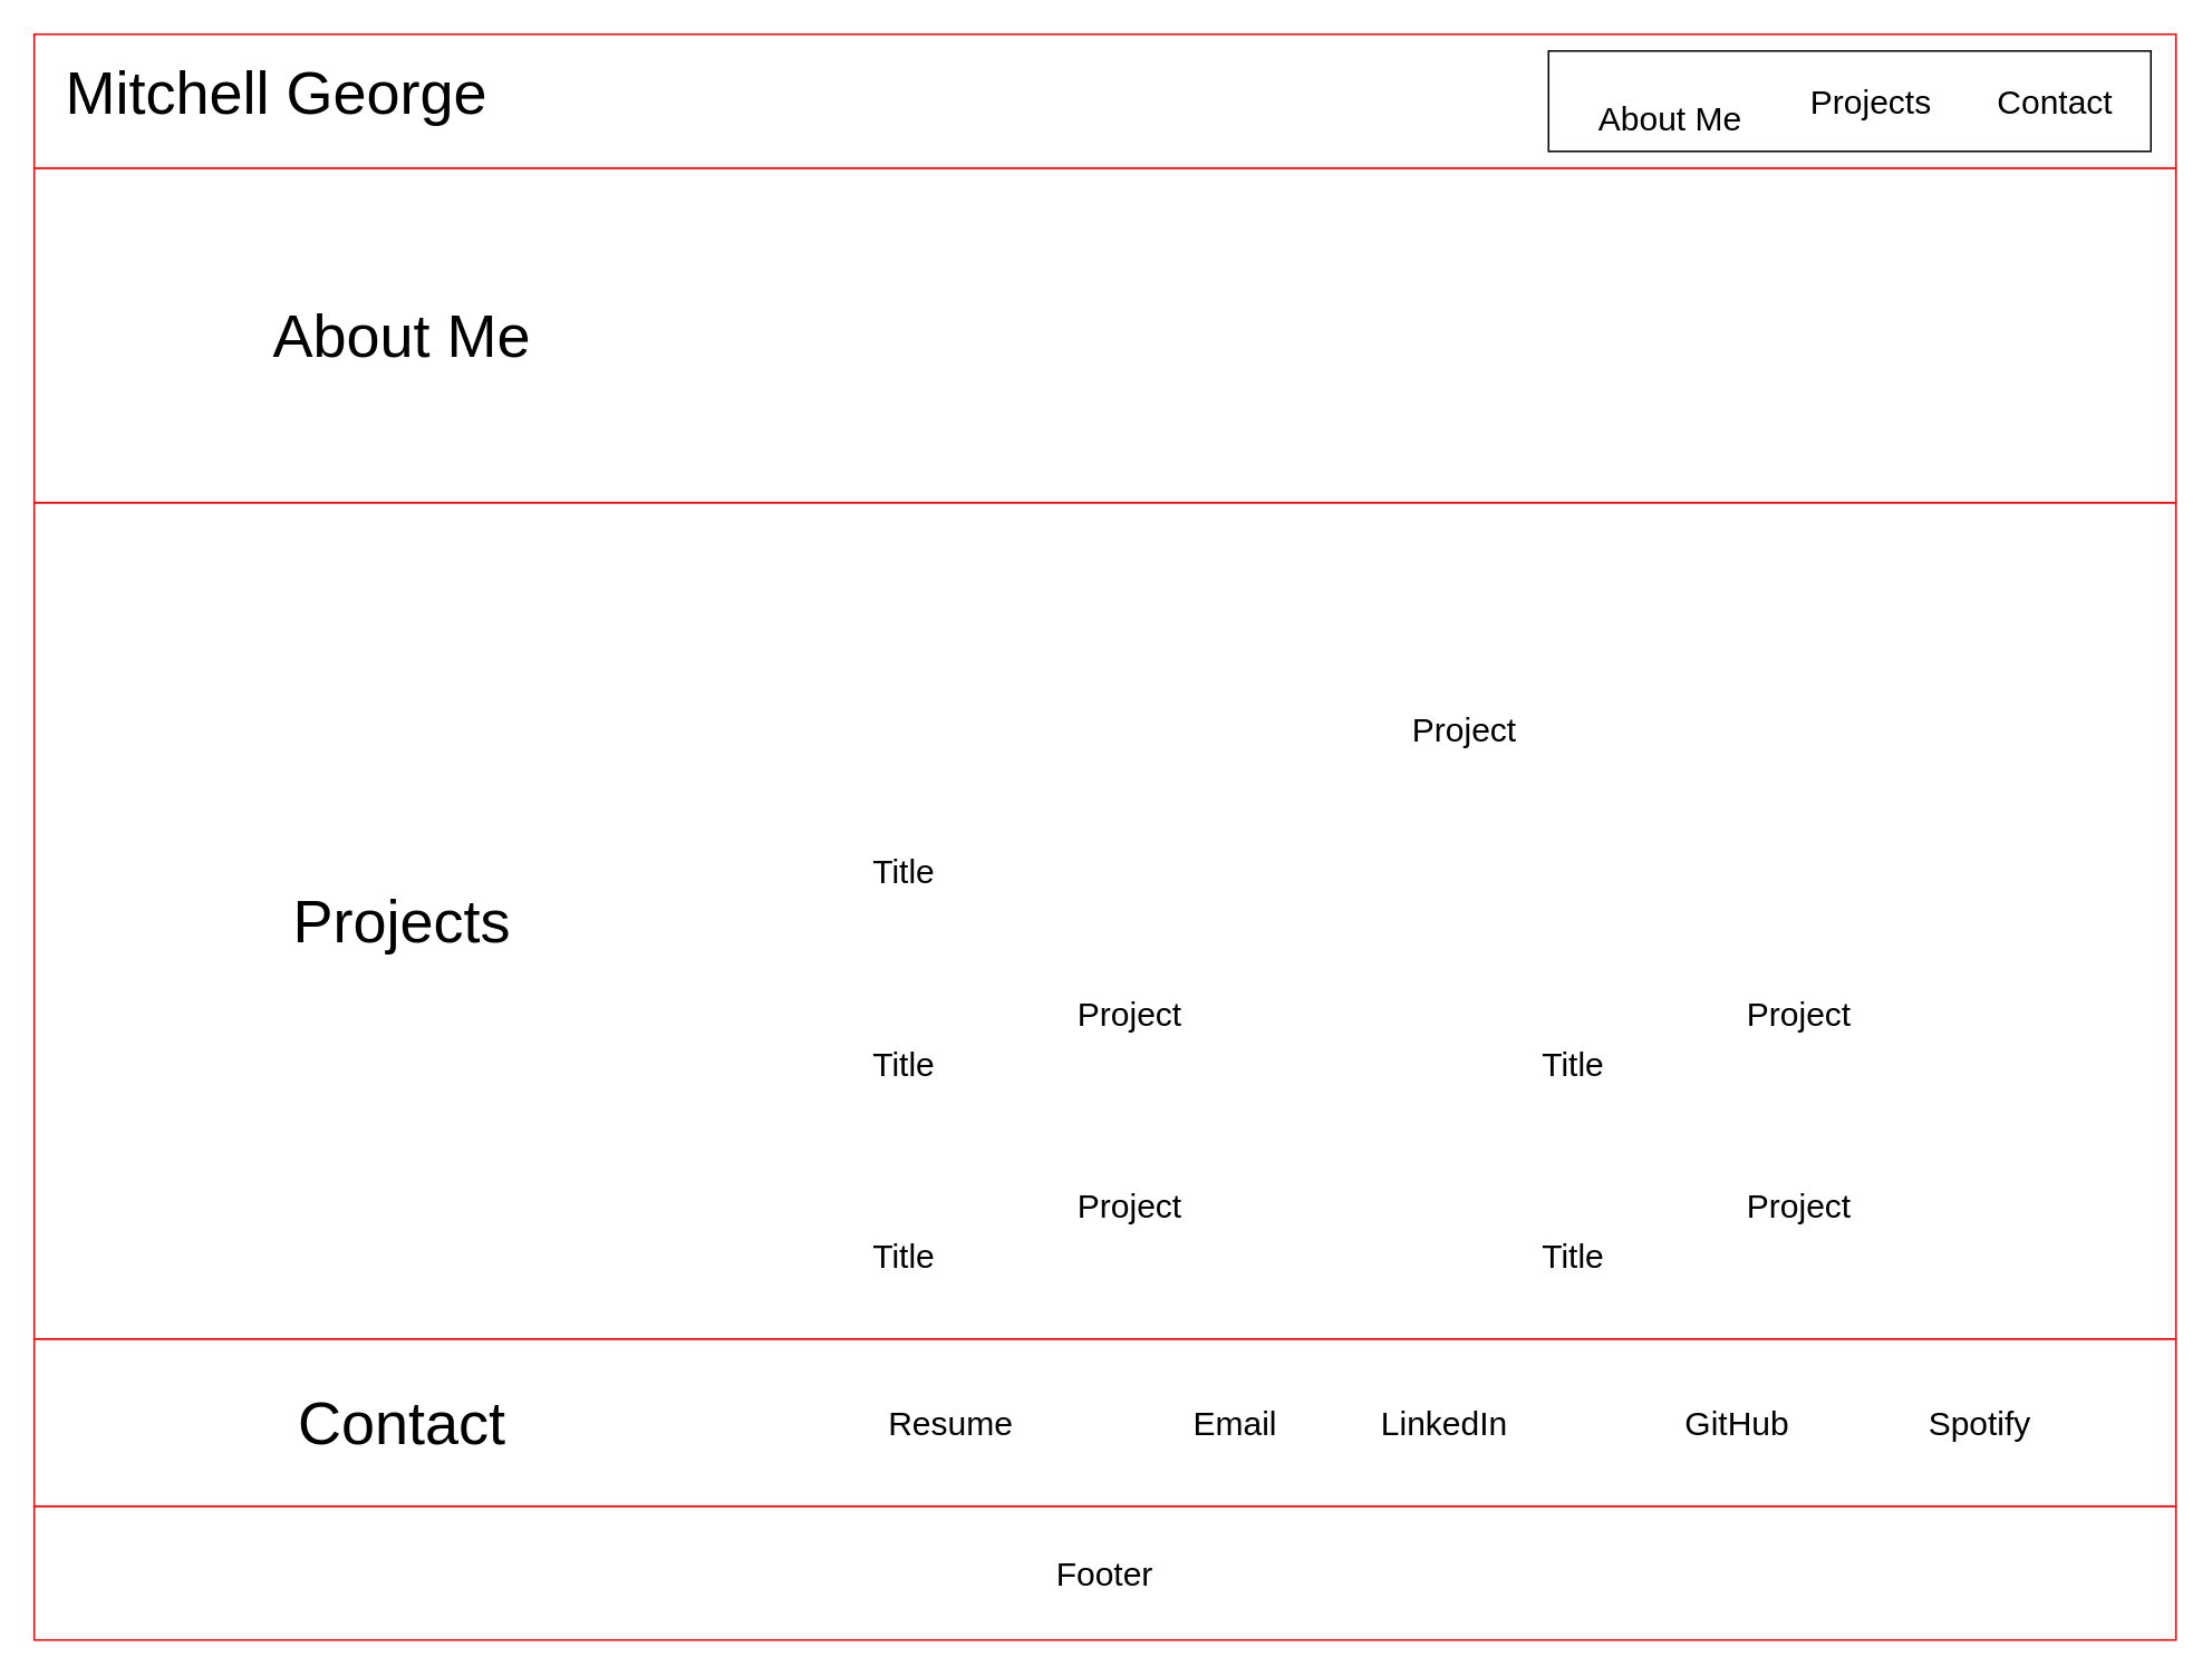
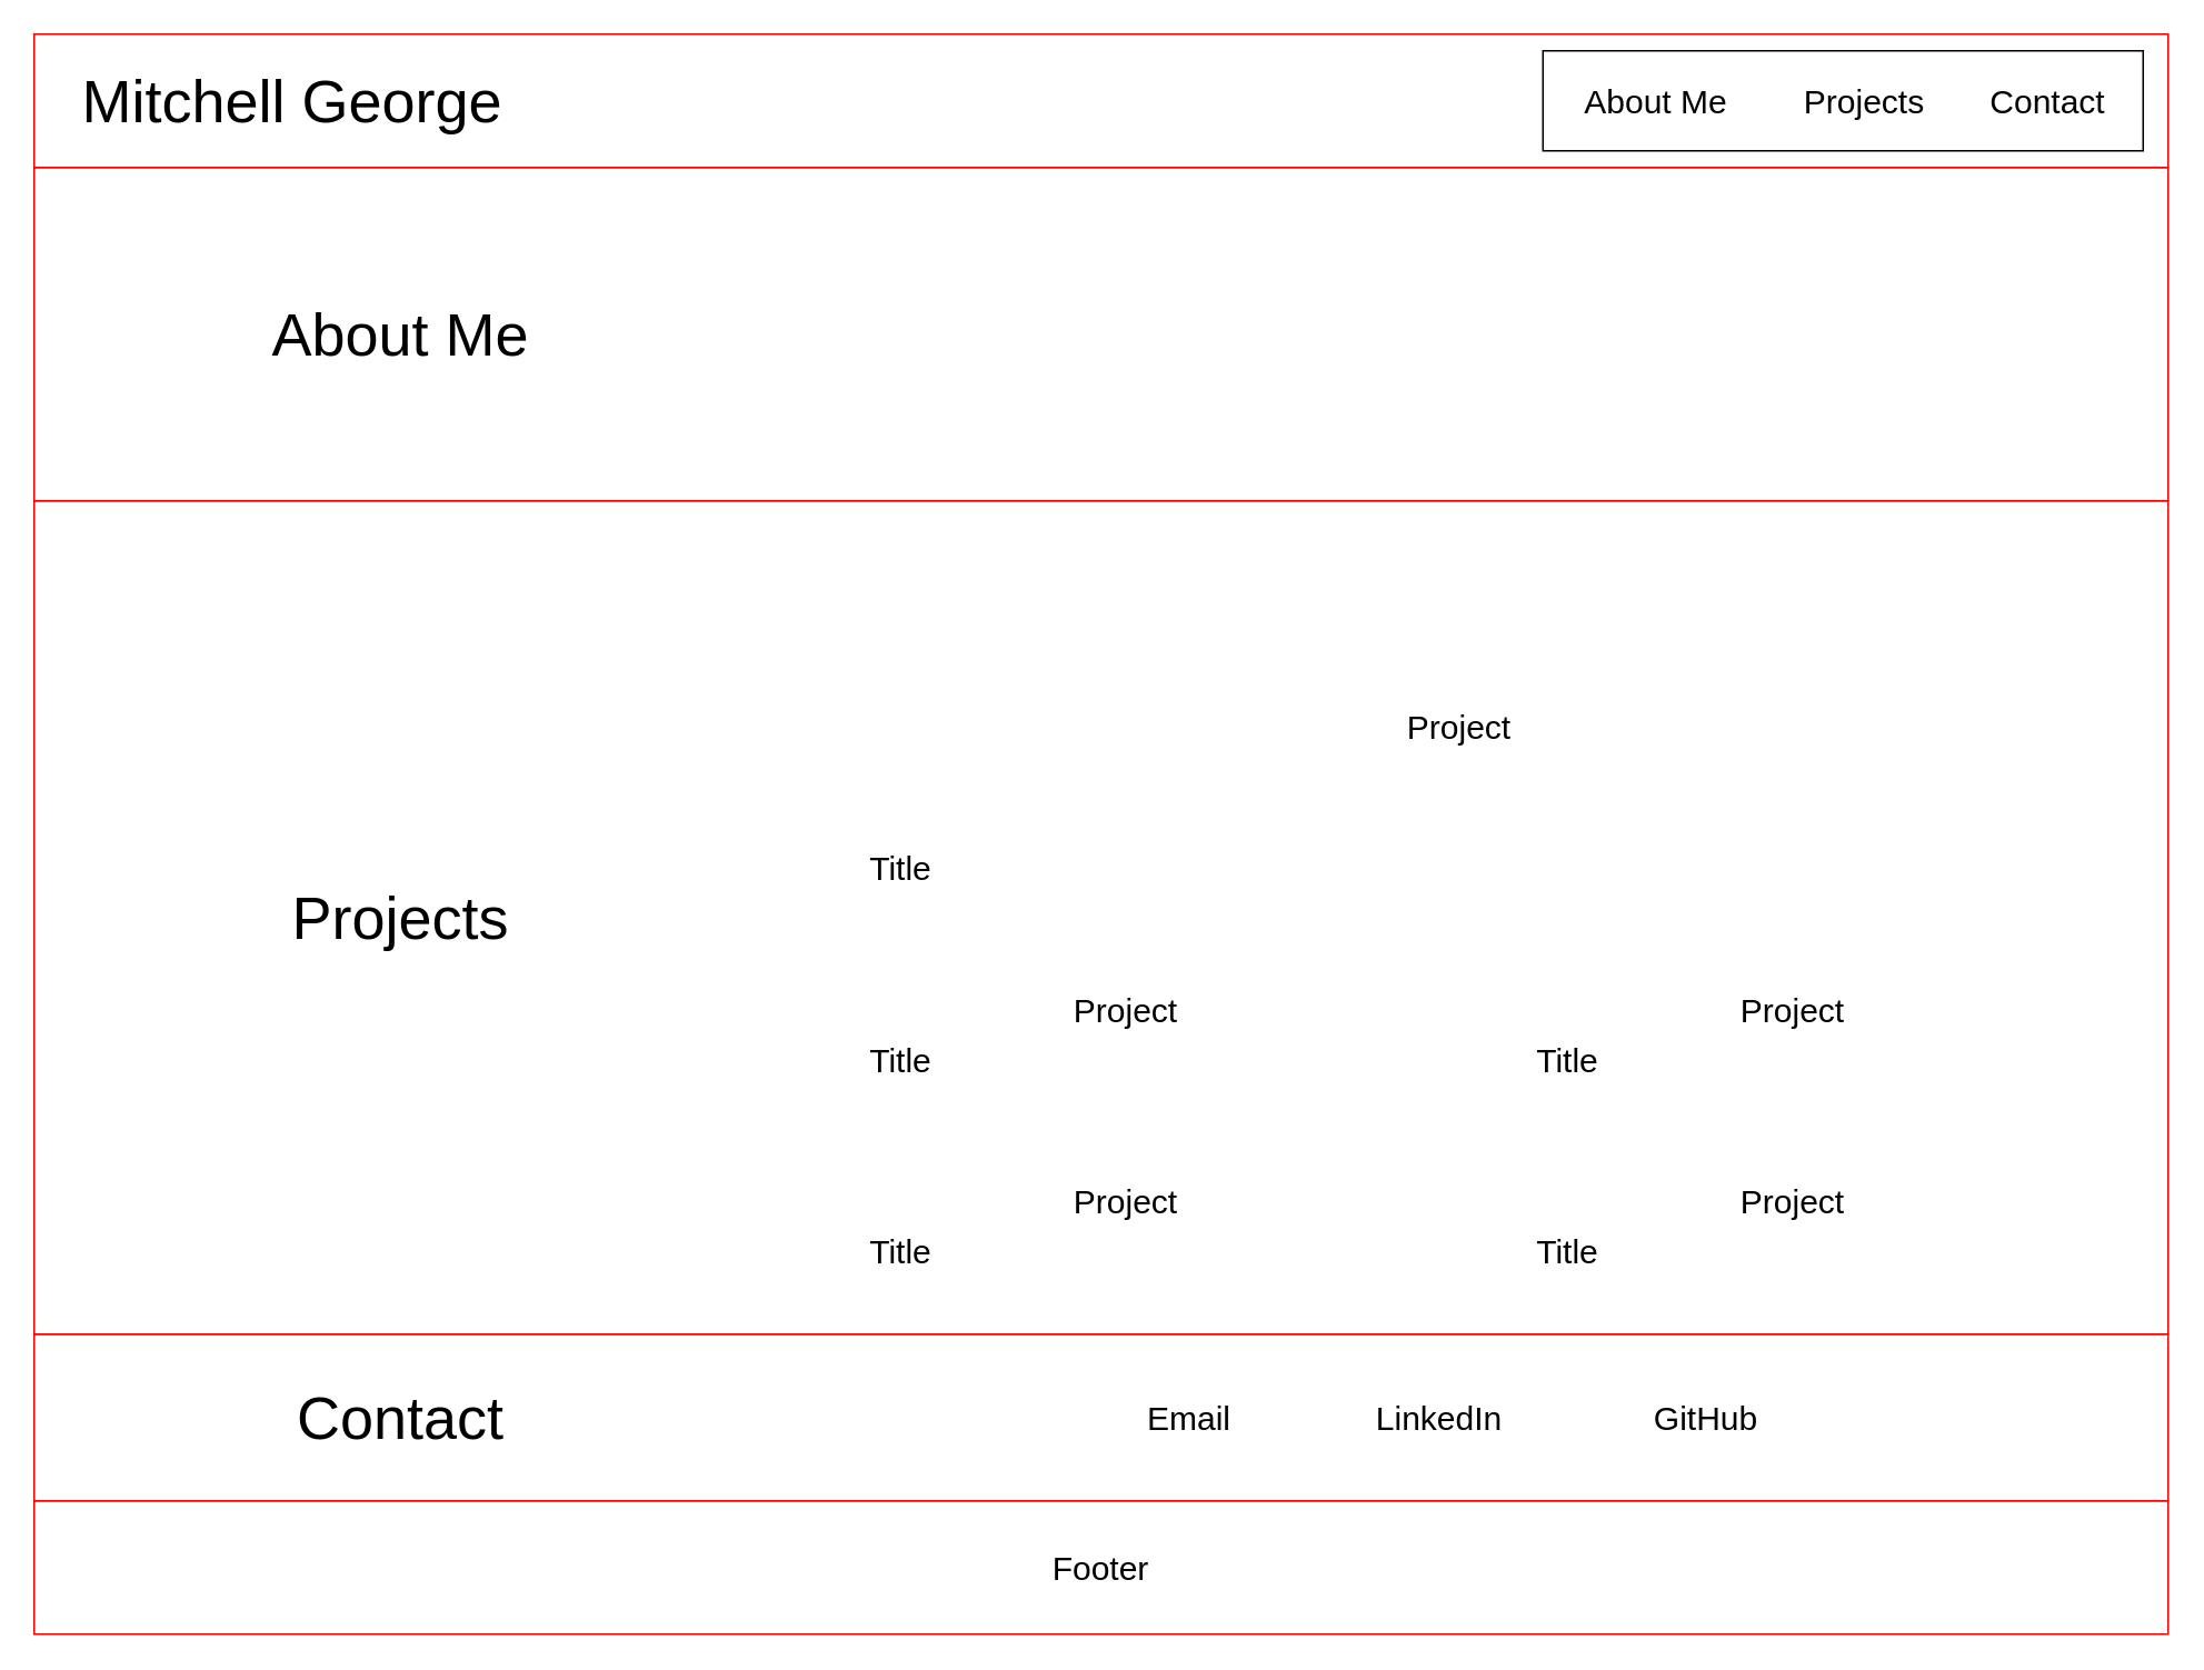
  <mxCell id="0" />
  <mxCell id="1" parent="0" />
  <mxCell id="2" value="" style="rounded=0;whiteSpace=wrap;html=1;strokeColor=#FF0000;fillColor=none;" parent="1" vertex="1"><mxGeometry width="1280" height="80" as="geometry" x="20" y="20" /></mxCell>
  <mxCell id="3" value="" style="whiteSpace=wrap;html=1;fillColor=none;" vertex="1" parent="1"><mxGeometry x="925" y="30" width="360" height="60" as="geometry" /></mxCell>
- <mxCell id="4" value="Mitchell George" style="rounded=0;whiteSpace=wrap;html=1;fontSize=36;strokeColor=#FFFFFF;fillColor=none;" parent="1" vertex="1"><mxGeometry x="30" y="30" width="270" height="50" as="geometry" /></mxCell>
- <mxCell id="5" value="About Me" style="rounded=0;whiteSpace=wrap;html=1;fontSize=20;strokeColor=#FFFFFF;fillColor=none;" parent="1" vertex="1"><mxGeometry x="947.5" y="55" width="100" height="30" as="geometry" /></mxCell>
+ <mxCell id="4" value="Mitchell George" style="rounded=0;whiteSpace=wrap;html=1;fontSize=36;strokeColor=#FFFFFF;fillColor=none;" parent="1" vertex="1"><mxGeometry x="40" y="35" width="270" height="50" as="geometry" /></mxCell>
+ <mxCell id="5" value="About Me" style="rounded=0;whiteSpace=wrap;html=1;fontSize=20;strokeColor=#FFFFFF;fillColor=none;" parent="1" vertex="1"><mxGeometry x="942.5" y="45" width="100" height="30" as="geometry" /></mxCell>
  <mxCell id="6" value="Projects" style="rounded=0;whiteSpace=wrap;html=1;fontSize=20;strokeColor=#FFFFFF;fillColor=none;" parent="1" vertex="1"><mxGeometry x="1072.5" y="45" width="90" height="30" as="geometry" /></mxCell>
  <mxCell id="7" value="Contact" style="rounded=0;whiteSpace=wrap;html=1;fontSize=20;strokeColor=#FFFFFF;fillColor=none;" parent="1" vertex="1"><mxGeometry x="1187.5" y="45" width="80" height="30" as="geometry" /></mxCell>
  <mxCell id="8" value="" style="rounded=0;whiteSpace=wrap;html=1;fontSize=36;strokeColor=#FF0000;fillColor=none;" parent="1" vertex="1"><mxGeometry y="100" width="1280" height="200" as="geometry" x="20" /></mxCell>
  <mxCell id="9" value="" style="rounded=0;whiteSpace=wrap;html=1;fontSize=36;strokeColor=#FF0000;fillColor=none;" parent="1" vertex="1"><mxGeometry y="300" width="1280" height="500" as="geometry" x="20" /></mxCell>
  <mxCell id="10" value="" style="rounded=0;whiteSpace=wrap;html=1;fontSize=36;strokeColor=#FF0000;fillColor=none;" parent="1" vertex="1"><mxGeometry y="800" width="1280" height="100" as="geometry" x="20" /></mxCell>
  <mxCell id="11" value="Footer" style="rounded=0;whiteSpace=wrap;html=1;strokeColor=#FF0000;fontSize=20;fillColor=none;" parent="1" vertex="1"><mxGeometry y="900" width="1280" height="80" as="geometry" x="20" /></mxCell>
  <mxCell id="12" value="About Me&lt;span style=&quot;color: rgba(0 , 0 , 0 , 0) ; font-family: monospace ; font-size: 0px&quot;&gt;%3CmxGraphModel%3E%3Croot%3E%3CmxCell%20id%3D%220%22%2F%3E%3CmxCell%20id%3D%221%22%20parent%3D%220%22%2F%3E%3CmxCell%20id%3D%222%22%20value%3D%22%22%20style%3D%22rounded%3D0%3BwhiteSpace%3Dwrap%3Bhtml%3D1%3BstrokeColor%3D%23FF0000%3B%22%20vertex%3D%221%22%20parent%3D%221%22%3E%3CmxGeometry%20width%3D%221280%22%20height%3D%2280%22%20as%3D%22geometry%22%2F%3E%3C%2FmxCell%3E%3C%2Froot%3E%3C%2FmxGraphModel%3E&lt;/span&gt;" style="rounded=0;whiteSpace=wrap;html=1;fontSize=36;strokeColor=#FFFFFF;fillColor=none;" parent="1" vertex="1"><mxGeometry x="40" y="120" width="400" height="160" as="geometry" /></mxCell>
  <mxCell id="13" value="Projects" style="rounded=0;whiteSpace=wrap;html=1;fontSize=36;strokeColor=#FFFFFF;fillColor=none;" parent="1" vertex="1"><mxGeometry x="40" y="320" width="400" height="460" as="geometry" /></mxCell>
  <mxCell id="14" value="Contact" style="rounded=0;whiteSpace=wrap;html=1;fontSize=36;strokeColor=#FFFFFF;fillColor=none;" parent="1" vertex="1"><mxGeometry x="40" y="820" width="400" height="60" as="geometry" /></mxCell>
  <mxCell id="15" value="" style="rounded=0;whiteSpace=wrap;html=1;fontSize=36;strokeColor=#FFFFFF;fillColor=none;" parent="1" vertex="1"><mxGeometry x="470" y="320" width="810" height="460" as="geometry" /></mxCell>
  <mxCell id="16" value="" style="rounded=0;whiteSpace=wrap;html=1;fontSize=36;strokeColor=#FFFFFF;fillColor=none;" parent="1" vertex="1"><mxGeometry x="470" y="820" width="810" height="60" as="geometry" /></mxCell>
  <mxCell id="17" value="Project" style="rounded=0;whiteSpace=wrap;html=1;fontSize=20;strokeColor=#FFFFFF;fillColor=none;" parent="1" vertex="1"><mxGeometry x="480" y="555" width="390" height="100" as="geometry" /></mxCell>
  <mxCell id="18" value="Project" style="rounded=0;whiteSpace=wrap;html=1;fontSize=20;strokeColor=#FFFFFF;fillColor=none;" parent="1" vertex="1"><mxGeometry x="480" y="330" width="790" height="210" as="geometry" /></mxCell>
  <mxCell id="19" value="Project" style="rounded=0;whiteSpace=wrap;html=1;fontSize=20;strokeColor=#FFFFFF;fillColor=none;" parent="1" vertex="1"><mxGeometry x="880" y="555" width="390" height="100" as="geometry" /></mxCell>
  <mxCell id="20" value="Project" style="rounded=0;whiteSpace=wrap;html=1;fontSize=20;strokeColor=#FFFFFF;fillColor=none;" parent="1" vertex="1"><mxGeometry x="480" y="670" width="390" height="100" as="geometry" /></mxCell>
  <mxCell id="21" value="Project" style="rounded=0;whiteSpace=wrap;html=1;fontSize=20;strokeColor=#FFFFFF;fillColor=none;" parent="1" vertex="1"><mxGeometry x="880" y="670" width="390" height="100" as="geometry" /></mxCell>
- <mxCell id="22" value="Resume" style="rounded=0;whiteSpace=wrap;html=1;fontSize=20;strokeColor=#FFFFFF;fillColor=none;" parent="1" vertex="1"><mxGeometry x="522.5" y="835" width="90" height="30" as="geometry" /></mxCell>
- <mxCell id="23" value="Email" style="rounded=0;whiteSpace=wrap;html=1;fontSize=20;strokeColor=#FFFFFF;fillColor=none;" parent="1" vertex="1"><mxGeometry x="692.5" y="835" width="90" height="30" as="geometry" /></mxCell>
+ <mxCell id="23" value="Email" style="rounded=0;whiteSpace=wrap;html=1;fontSize=20;strokeColor=#FFFFFF;fillColor=none;" parent="1" vertex="1"><mxGeometry x="667.5" y="835" width="90" height="30" as="geometry" /></mxCell>
  <mxCell id="24" value="LinkedIn&lt;span style=&quot;color: rgba(0 , 0 , 0 , 0) ; font-family: monospace ; font-size: 0px&quot;&gt;%3CmxGraphModel%3E%3Croot%3E%3CmxCell%20id%3D%220%22%2F%3E%3CmxCell%20id%3D%221%22%20parent%3D%220%22%2F%3E%3CmxCell%20id%3D%222%22%20value%3D%22Resume%22%20style%3D%22rounded%3D0%3BwhiteSpace%3Dwrap%3Bhtml%3D1%3BfontSize%3D20%3BstrokeColor%3D%23000000%3B%22%20vertex%3D%221%22%20parent%3D%221%22%3E%3CmxGeometry%20x%3D%22545%22%20y%3D%22815%22%20width%3D%2290%22%20height%3D%2230%22%20as%3D%22geometry%22%2F%3E%3C%2FmxCell%3E%3C%2Froot%3E%3C%2FmxGraphModel%3E&lt;/span&gt;" style="rounded=0;whiteSpace=wrap;html=1;fontSize=20;strokeColor=#FFFFFF;fillColor=none;" parent="1" vertex="1"><mxGeometry x="817.5" y="835" width="90" height="30" as="geometry" /></mxCell>
- <mxCell id="25" value="GitHub" style="rounded=0;whiteSpace=wrap;html=1;fontSize=20;strokeColor=#FFFFFF;fillColor=none;" parent="1" vertex="1"><mxGeometry x="977.5" y="835" width="120" height="30" as="geometry" /></mxCell>
- <mxCell id="26" value="Spotify" style="rounded=0;whiteSpace=wrap;html=1;fontSize=20;strokeColor=#FFFFFF;fillColor=none;" parent="1" vertex="1"><mxGeometry x="1137.5" y="835" width="90" height="30" as="geometry" /></mxCell>
+ <mxCell id="25" value="GitHub" style="rounded=0;whiteSpace=wrap;html=1;fontSize=20;strokeColor=#FFFFFF;fillColor=none;" parent="1" vertex="1"><mxGeometry x="977.5" y="835" width="90" height="30" as="geometry" /></mxCell>
  <mxCell id="27" value="Title" style="rounded=0;whiteSpace=wrap;html=1;fontSize=20;strokeColor=#FFFFFF;fillColor=none;" parent="1" vertex="1"><mxGeometry x="480" y="500" width="120" height="40" as="geometry" /></mxCell>
  <mxCell id="28" value="Title" style="rounded=0;whiteSpace=wrap;html=1;fontSize=20;strokeColor=#FFFFFF;fillColor=none;" parent="1" vertex="1"><mxGeometry x="480" y="615" width="120" height="40" as="geometry" /></mxCell>
  <mxCell id="29" value="Title" style="rounded=0;whiteSpace=wrap;html=1;fontSize=20;strokeColor=#FFFFFF;fillColor=none;" parent="1" vertex="1"><mxGeometry x="480" y="730" width="120" height="40" as="geometry" /></mxCell>
  <mxCell id="30" value="Title" style="rounded=0;whiteSpace=wrap;html=1;fontSize=20;strokeColor=#FFFFFF;fillColor=none;" parent="1" vertex="1"><mxGeometry x="880" y="615" width="120" height="40" as="geometry" /></mxCell>
  <mxCell id="31" value="Title" style="rounded=0;whiteSpace=wrap;html=1;fontSize=20;strokeColor=#FFFFFF;fillColor=none;" parent="1" vertex="1"><mxGeometry x="880" y="730" width="120" height="40" as="geometry" /></mxCell>
